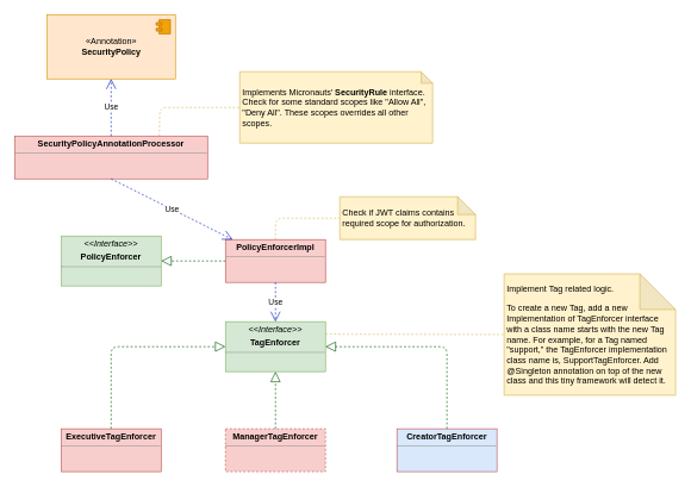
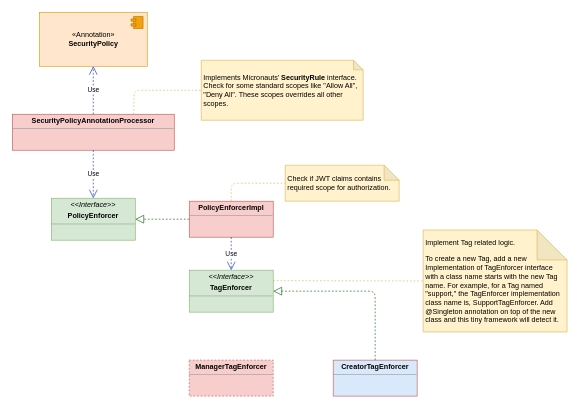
  <mxCell id="0" />
  <mxCell id="1" parent="0" />
  <mxCell id="2" value="&lt;p style=&quot;margin: 0px ; margin-top: 4px ; text-align: center&quot;&gt;&lt;b&gt;SecurityPolicyAnnotationProcessor&lt;/b&gt;&lt;br&gt;&lt;/p&gt;&lt;hr size=&quot;1&quot;&gt;&lt;div style=&quot;height: 2px&quot;&gt;&lt;/div&gt;" style="verticalAlign=top;align=left;overflow=fill;fontSize=12;fontFamily=Helvetica;html=1;fillColor=#f8cecc;strokeColor=#b85450;" parent="1" vertex="1"><mxGeometry x="20" y="190" width="270" height="60" as="geometry" /></mxCell>
  <mxCell id="3" value="«Annotation»&lt;br&gt;&lt;b&gt;SecurityPolicy&lt;/b&gt;" style="html=1;dropTarget=0;fillColor=#ffe6cc;strokeColor=#d79b00;" parent="1" vertex="1"><mxGeometry x="65" y="20" width="180" height="90" as="geometry" /></mxCell>
  <mxCell id="4" value="" style="shape=component;jettyWidth=8;jettyHeight=4;fillColor=#f0a30a;strokeColor=#BD7000;fontColor=#ffffff;" parent="3" vertex="1"><mxGeometry x="1" width="20" height="20" relative="1" as="geometry"><mxPoint x="-27" y="7" as="offset" /></mxGeometry></mxCell>
  <mxCell id="5" value="Use" style="endArrow=open;endSize=12;dashed=1;html=1;fillColor=#0050ef;strokeColor=#001DBC;exitX=0.5;exitY=0;exitDx=0;exitDy=0;entryX=0.5;entryY=1;entryDx=0;entryDy=0;" parent="1" source="2" target="3" edge="1"><mxGeometry width="160" relative="1" as="geometry"><mxPoint x="155" y="120" as="sourcePoint" /><mxPoint x="245" y="160" as="targetPoint" /></mxGeometry></mxCell>
  <mxCell id="6" value="&lt;p style=&quot;margin: 0px ; margin-top: 4px ; text-align: center&quot;&gt;&lt;i&gt;&amp;lt;&amp;lt;Interface&amp;gt;&amp;gt;&lt;/i&gt;&lt;/p&gt;&lt;p style=&quot;margin: 0px ; margin-top: 4px ; text-align: center&quot;&gt;&lt;b&gt;PolicyEnforcer&lt;/b&gt;&lt;/p&gt;&lt;hr size=&quot;1&quot;&gt;&lt;div style=&quot;height: 2px&quot;&gt;&lt;/div&gt;" style="verticalAlign=top;align=left;overflow=fill;fontSize=12;fontFamily=Helvetica;html=1;fillColor=#d5e8d4;strokeColor=#82b366;" parent="1" vertex="1"><mxGeometry x="85" y="330" width="140" height="70" as="geometry" /></mxCell>
  <mxCell id="7" value="&lt;p style=&quot;margin: 0px ; margin-top: 4px ; text-align: center&quot;&gt;&lt;b&gt;PolicyEnforcerImpl&lt;/b&gt;&lt;/p&gt;&lt;hr size=&quot;1&quot;&gt;&lt;div style=&quot;height: 2px&quot;&gt;&lt;/div&gt;" style="verticalAlign=top;align=left;overflow=fill;fontSize=12;fontFamily=Helvetica;html=1;fillColor=#f8cecc;strokeColor=#b85450;" parent="1" vertex="1"><mxGeometry x="315" y="335" width="140" height="60" as="geometry" /></mxCell>
  <mxCell id="8" value="" style="endArrow=block;dashed=1;endFill=0;endSize=12;html=1;entryX=1;entryY=0.5;entryDx=0;entryDy=0;exitX=0;exitY=0.5;exitDx=0;exitDy=0;fillColor=#008a00;strokeColor=#005700;" parent="1" source="7" target="6" edge="1"><mxGeometry width="160" relative="1" as="geometry"><mxPoint x="325" y="360" as="sourcePoint" /><mxPoint x="485" y="360" as="targetPoint" /></mxGeometry></mxCell>
  <mxCell id="9" value="&lt;p style=&quot;margin: 0px ; margin-top: 4px ; text-align: center&quot;&gt;&lt;i&gt;&amp;lt;&amp;lt;Interface&amp;gt;&amp;gt;&lt;/i&gt;&lt;/p&gt;&lt;p style=&quot;margin: 0px ; margin-top: 4px ; text-align: center&quot;&gt;&lt;b&gt;TagEnforcer&lt;/b&gt;&lt;/p&gt;&lt;hr size=&quot;1&quot;&gt;&lt;div style=&quot;height: 2px&quot;&gt;&lt;/div&gt;" style="verticalAlign=top;align=left;overflow=fill;fontSize=12;fontFamily=Helvetica;html=1;fillColor=#d5e8d4;strokeColor=#82b366;" parent="1" vertex="1"><mxGeometry x="315" y="450" width="140" height="70" as="geometry" /></mxCell>
  <mxCell id="10" value="Use" style="endArrow=open;endSize=12;dashed=1;html=1;fillColor=#0050ef;strokeColor=#001DBC;exitX=0.5;exitY=1;exitDx=0;exitDy=0;entryX=0.5;entryY=0;entryDx=0;entryDy=0;" parent="1" source="7" target="9" edge="1"><mxGeometry width="160" relative="1" as="geometry"><mxPoint x="325" y="360" as="sourcePoint" /><mxPoint x="415" y="410" as="targetPoint" /></mxGeometry></mxCell>
- <mxCell id="11" value="&lt;p style=&quot;margin: 0px ; margin-top: 4px ; text-align: center&quot;&gt;&lt;b&gt;ExecutiveTagEnforcer&lt;/b&gt;&lt;/p&gt;&lt;hr size=&quot;1&quot;&gt;&lt;div style=&quot;height: 2px&quot;&gt;&lt;/div&gt;" style="verticalAlign=top;align=left;overflow=fill;fontSize=12;fontFamily=Helvetica;html=1;fillColor=#f8cecc;strokeColor=#b85450;" parent="1" vertex="1"><mxGeometry x="85" y="600" width="140" height="60" as="geometry" /></mxCell>
  <mxCell id="12" value="&lt;p style=&quot;margin: 0px ; margin-top: 4px ; text-align: center&quot;&gt;&lt;b&gt;ManagerTagEnforcer&lt;/b&gt;&lt;/p&gt;&lt;hr size=&quot;1&quot;&gt;&lt;div style=&quot;height: 2px&quot;&gt;&lt;/div&gt;" style="verticalAlign=top;align=left;overflow=fill;fontSize=12;fontFamily=Helvetica;html=1;fillColor=#f8cecc;strokeColor=#b85450;dashed=1;" parent="1" vertex="1"><mxGeometry x="315" y="600" width="140" height="60" as="geometry" /></mxCell>
  <mxCell id="13" value="&lt;p style=&quot;margin: 0px ; margin-top: 4px ; text-align: center&quot;&gt;&lt;b&gt;CreatorTagEnforcer&lt;/b&gt;&lt;/p&gt;&lt;hr size=&quot;1&quot;&gt;&lt;div style=&quot;height: 2px&quot;&gt;&lt;/div&gt;" style="verticalAlign=top;align=left;overflow=fill;fontSize=12;fontFamily=Helvetica;html=1;fillColor=#dae8fc;strokeColor=#b85450;" parent="1" vertex="1"><mxGeometry x="555" y="600" width="140" height="60" as="geometry" /></mxCell>
- <mxCell id="14" value="" style="endArrow=block;dashed=1;endFill=0;endSize=12;html=1;exitX=0.5;exitY=0;exitDx=0;exitDy=0;entryX=0;entryY=0.5;entryDx=0;entryDy=0;fillColor=#008a00;strokeColor=#005700;" parent="1" source="11" target="9" edge="1"><mxGeometry width="160" relative="1" as="geometry"><mxPoint x="325" y="520" as="sourcePoint" /><mxPoint x="485" y="520" as="targetPoint" /><Array as="points"><mxPoint x="155" y="485" /></Array></mxGeometry></mxCell>
- <mxCell id="15" value="" style="endArrow=block;dashed=1;endFill=0;endSize=12;html=1;exitX=0.5;exitY=0;exitDx=0;exitDy=0;entryX=0.5;entryY=1;entryDx=0;entryDy=0;fillColor=#008a00;strokeColor=#005700;" parent="1" source="12" target="9" edge="1"><mxGeometry width="160" relative="1" as="geometry"><mxPoint x="325" y="520" as="sourcePoint" /><mxPoint x="485" y="520" as="targetPoint" /></mxGeometry></mxCell>
  <mxCell id="16" value="" style="endArrow=block;dashed=1;endFill=0;endSize=12;html=1;exitX=0.5;exitY=0;exitDx=0;exitDy=0;entryX=1;entryY=0.5;entryDx=0;entryDy=0;fillColor=#008a00;strokeColor=#005700;" parent="1" source="13" target="9" edge="1"><mxGeometry width="160" relative="1" as="geometry"><mxPoint x="325" y="520" as="sourcePoint" /><mxPoint x="485" y="520" as="targetPoint" /><Array as="points"><mxPoint x="625" y="485" /></Array></mxGeometry></mxCell>
- <mxCell id="17" value="Use" style="endArrow=open;endSize=12;dashed=1;html=1;exitX=0.5;exitY=1;exitDx=0;exitDy=0;fillColor=#0050ef;strokeColor=#001DBC;" parent="1" source="2" target="7" edge="1"><mxGeometry width="160" relative="1" as="geometry"><mxPoint x="325" y="360" as="sourcePoint" /><mxPoint x="485" y="360" as="targetPoint" /></mxGeometry></mxCell>
+ <mxCell id="17" value="Use" style="endArrow=open;endSize=12;dashed=1;html=1;exitX=0.5;exitY=1;exitDx=0;exitDy=0;entryX=0.5;entryY=0;entryDx=0;entryDy=0;fillColor=#0050ef;strokeColor=#001DBC;" parent="1" source="2" target="6" edge="1"><mxGeometry width="160" relative="1" as="geometry"><mxPoint x="325" y="360" as="sourcePoint" /><mxPoint x="485" y="360" as="targetPoint" /></mxGeometry></mxCell>
  <mxCell id="18" value="Implements Micronauts'&amp;nbsp;&lt;b&gt;SecurityRule&lt;/b&gt; interface.&lt;br&gt;Check for some standard scopes like &quot;Allow All&quot;, &quot;Deny All&quot;. These scopes overrides all other scopes." style="shape=note;whiteSpace=wrap;html=1;backgroundOutline=1;darkOpacity=0.05;size=16;fillColor=#fff2cc;strokeColor=#d6b656;align=left;spacingLeft=2;gradientColor=none;" parent="1" vertex="1"><mxGeometry x="335" y="100" width="270" height="100" as="geometry" /></mxCell>
  <mxCell id="19" value="" style="endArrow=none;dashed=1;html=1;exitX=0.75;exitY=0;exitDx=0;exitDy=0;entryX=0;entryY=0.5;entryDx=0;entryDy=0;entryPerimeter=0;fillColor=#fff2cc;strokeColor=#d6b656;" parent="1" source="2" target="18" edge="1"><mxGeometry width="50" height="50" relative="1" as="geometry"><mxPoint x="385" y="380" as="sourcePoint" /><mxPoint x="435" y="330" as="targetPoint" /><Array as="points"><mxPoint x="223" y="150" /></Array></mxGeometry></mxCell>
  <mxCell id="20" value="Check if JWT claims contains required scope for authorization.&amp;nbsp;" style="shape=note;whiteSpace=wrap;html=1;backgroundOutline=1;darkOpacity=0.05;size=25;fillColor=#fff2cc;strokeColor=#d6b656;align=left;spacingLeft=2;" parent="1" vertex="1"><mxGeometry x="475" y="275" width="190" height="60" as="geometry" /></mxCell>
  <mxCell id="21" value="" style="endArrow=none;dashed=1;html=1;exitX=0.5;exitY=0;exitDx=0;exitDy=0;entryX=0;entryY=0.5;entryDx=0;entryDy=0;entryPerimeter=0;fillColor=#fff2cc;strokeColor=#d6b656;" parent="1" source="7" target="20" edge="1"><mxGeometry width="50" height="50" relative="1" as="geometry"><mxPoint x="385" y="380" as="sourcePoint" /><mxPoint x="435" y="330" as="targetPoint" /><Array as="points"><mxPoint x="385" y="305" /></Array></mxGeometry></mxCell>
  <mxCell id="22" value="&lt;div&gt;Implement Tag related logic.&lt;/div&gt;&lt;div&gt;&lt;br&gt;&lt;/div&gt;&lt;div&gt;To create a new Tag, add a new Implementation of TagEnforcer interface with a class name starts with the new Tag name. For example, for a Tag named &quot;support,&quot; the TagEnforcer implementation class name is, SupportTagEnforcer. Add @Singleton annotation on top of the new class and this tiny framework will detect it.&lt;/div&gt;" style="shape=note;whiteSpace=wrap;html=1;backgroundOutline=1;darkOpacity=0.05;size=50;fillColor=#fff2cc;strokeColor=#d6b656;perimeterSpacing=0;align=left;spacingLeft=2;" parent="1" vertex="1"><mxGeometry x="705" y="383" width="240" height="170" as="geometry" /></mxCell>
  <mxCell id="23" value="" style="endArrow=none;dashed=1;html=1;entryX=0;entryY=0.5;entryDx=0;entryDy=0;entryPerimeter=0;exitX=1;exitY=0.25;exitDx=0;exitDy=0;fillColor=#fff2cc;strokeColor=#d6b656;" parent="1" source="9" target="22" edge="1"><mxGeometry width="50" height="50" relative="1" as="geometry"><mxPoint x="385" y="380" as="sourcePoint" /><mxPoint x="435" y="330" as="targetPoint" /></mxGeometry></mxCell>
